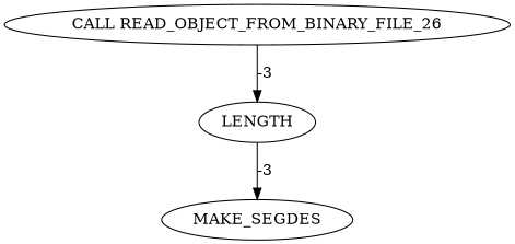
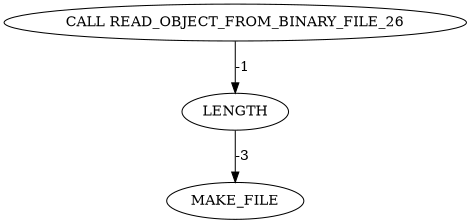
  digraph {
    node [cost=0]
    edge [cost=-1]
-   n1 [cost=43 label=MAKE_SEGDES]
+   n1 [cost=43 label=MAKE_FILE]
    n2 [label=LENGTH]
    n3 [label="CALL READ_OBJECT_FROM_BINARY_FILE_26"]
    n2 -> n1 [label=-3]
-   n3 -> n2 [label=-3]
+   n3 -> n2 [label=-1]
  }
